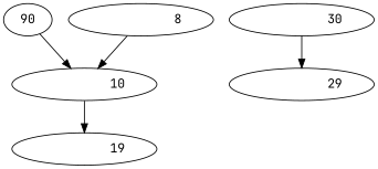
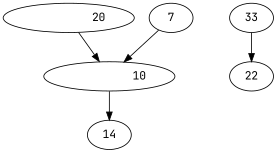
  digraph {
    fontname="JetBrains Mono"
    node [fontname="JetBrains Mono"]
    edge [fontname="JetBrains Mono"]
-   n1 [label=90]
+   n1 [label="          20 "]
    n2 [label="          10 "]
-   n3 [label="          19 "]
-   n4 [label="          30 "]
-   n5 [label="          29 "]
-   n6 [label="           8 "]
+   n3 [label=14]
+   n4 [label=33]
+   n5 [label=22]
+   n6 [label=7]
    n1 -> n2
    n2 -> n3
    n4 -> n5
    n6 -> n2
  }
